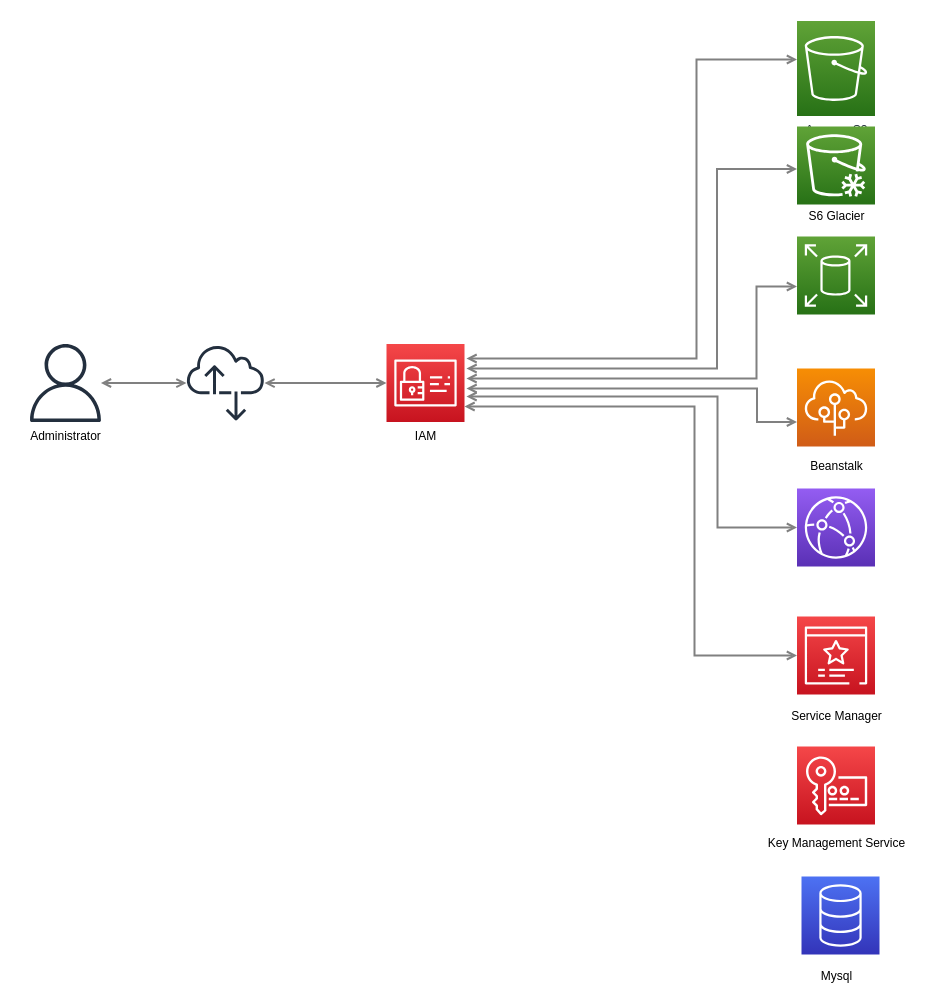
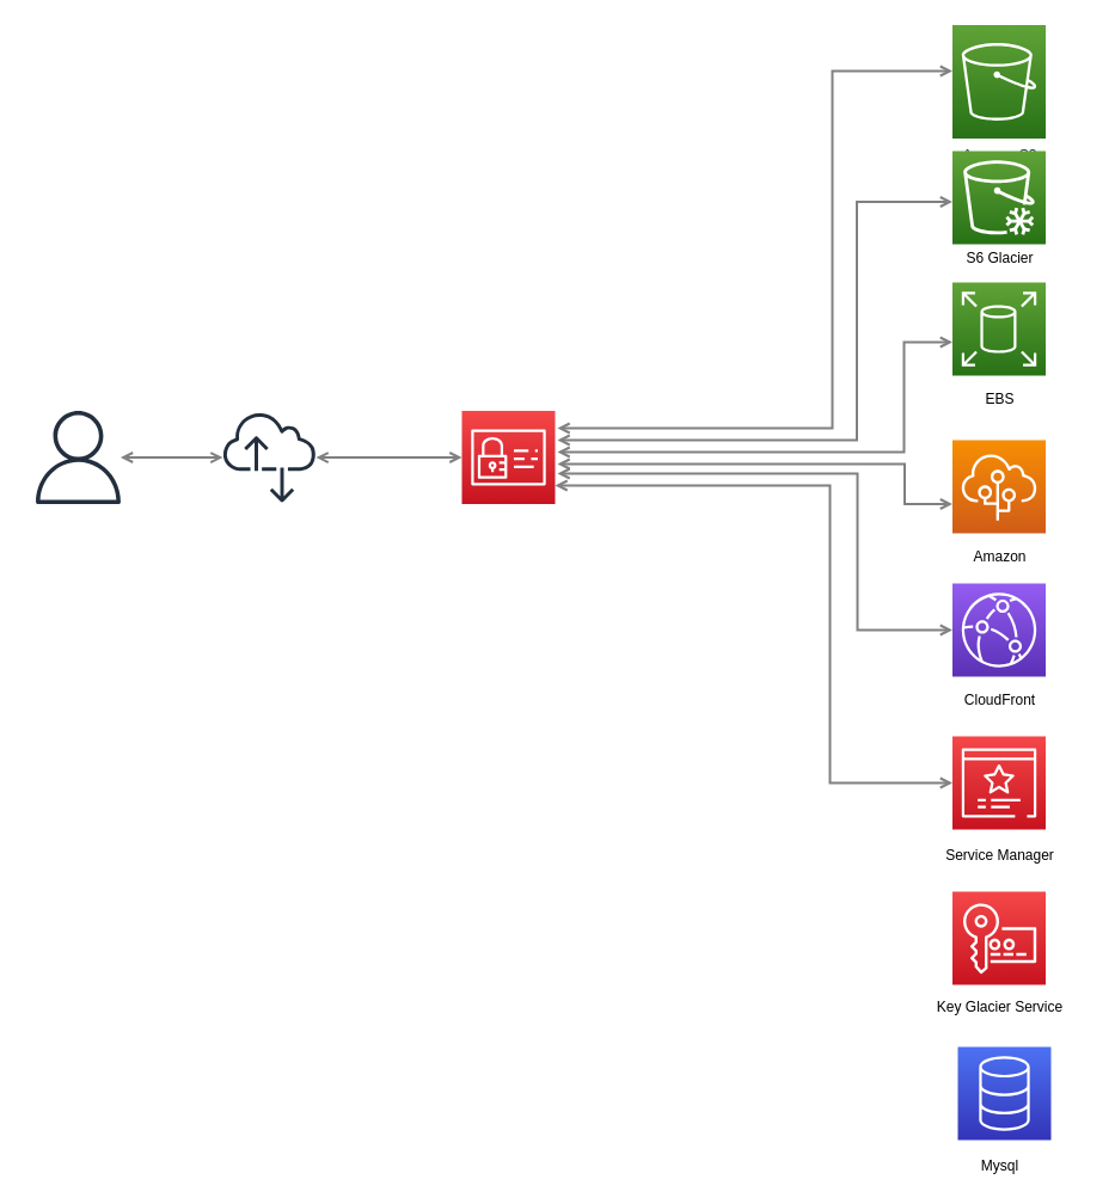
  <mxCell id="0" />
  <mxCell id="1" parent="0" />
  <mxCell id="2" style="edgeStyle=orthogonalEdgeStyle;rounded=0;orthogonalLoop=1;jettySize=auto;html=1;startArrow=open;startFill=0;endArrow=open;endFill=0;strokeWidth=2;strokeColor=#808080;" parent="1" target="10" edge="1"><mxGeometry relative="1" as="geometry"><Array as="points"><mxPoint x="696" y="358" /><mxPoint x="696" y="59" /></Array><mxPoint x="466" y="358" as="sourcePoint" /></mxGeometry></mxCell>
  <mxCell id="3" style="edgeStyle=orthogonalEdgeStyle;rounded=0;orthogonalLoop=1;jettySize=auto;html=1;startArrow=open;startFill=0;endArrow=open;endFill=0;strokeWidth=2;strokeColor=#808080;" parent="1" edge="1"><mxGeometry relative="1" as="geometry"><Array as="points"><mxPoint x="716.5" y="367.5" /><mxPoint x="716.5" y="168.5" /></Array><mxPoint x="466" y="368" as="sourcePoint" /><mxPoint x="796.5" y="168.5" as="targetPoint" /></mxGeometry></mxCell>
  <mxCell id="4" style="edgeStyle=orthogonalEdgeStyle;rounded=0;orthogonalLoop=1;jettySize=auto;html=1;startArrow=open;startFill=0;endArrow=open;endFill=0;strokeWidth=2;strokeColor=#808080;" parent="1" edge="1"><mxGeometry relative="1" as="geometry"><Array as="points"><mxPoint x="756" y="378" /><mxPoint x="756" y="286" /></Array><mxPoint x="466" y="378" as="sourcePoint" /><mxPoint x="796.5" y="286" as="targetPoint" /></mxGeometry></mxCell>
  <mxCell id="5" style="edgeStyle=orthogonalEdgeStyle;rounded=0;orthogonalLoop=1;jettySize=auto;html=1;startArrow=open;startFill=0;endArrow=open;endFill=0;strokeWidth=2;strokeColor=#808080;" parent="1" edge="1"><mxGeometry relative="1" as="geometry"><Array as="points"><mxPoint x="756.5" y="387.5" /><mxPoint x="756.5" y="421.5" /></Array><mxPoint x="466" y="388" as="sourcePoint" /><mxPoint x="796.5" y="421.5" as="targetPoint" /></mxGeometry></mxCell>
  <mxCell id="6" style="edgeStyle=orthogonalEdgeStyle;rounded=0;orthogonalLoop=1;jettySize=auto;html=1;startArrow=open;startFill=0;endArrow=open;endFill=0;strokeWidth=2;strokeColor=#808080;entryX=0;entryY=0.5;entryDx=0;entryDy=0;entryPerimeter=0;" parent="1" source="11" target="13" edge="1"><mxGeometry relative="1" as="geometry"><Array as="points"><mxPoint x="316" y="383" /><mxPoint x="316" y="383" /></Array><mxPoint x="376" y="383" as="targetPoint" /></mxGeometry></mxCell>
  <mxCell id="7" style="edgeStyle=orthogonalEdgeStyle;rounded=0;orthogonalLoop=1;jettySize=auto;html=1;startArrow=open;startFill=0;endArrow=open;endFill=0;strokeWidth=2;strokeColor=#808080;entryX=0;entryY=0.5;entryDx=0;entryDy=0;entryPerimeter=0;" parent="1" target="28" edge="1"><mxGeometry relative="1" as="geometry"><Array as="points"><mxPoint x="496" y="396" /><mxPoint x="717" y="396" /><mxPoint x="717" y="527" /></Array><mxPoint x="466" y="396" as="sourcePoint" /></mxGeometry></mxCell>
  <mxCell id="8" style="edgeStyle=orthogonalEdgeStyle;rounded=0;orthogonalLoop=1;jettySize=auto;html=1;startArrow=open;startFill=0;endArrow=open;endFill=0;strokeWidth=2;strokeColor=#808080;" parent="1" target="34" edge="1"><mxGeometry relative="1" as="geometry"><Array as="points"><mxPoint x="694" y="406" /><mxPoint x="694" y="655" /></Array><mxPoint x="464" y="406" as="sourcePoint" /><mxPoint x="794.5" y="746.5" as="targetPoint" /></mxGeometry></mxCell>
  <mxCell id="9" style="edgeStyle=orthogonalEdgeStyle;rounded=0;orthogonalLoop=1;jettySize=auto;html=1;startArrow=open;startFill=0;endArrow=open;endFill=0;strokeWidth=2;strokeColor=#808080;" parent="1" source="22" target="11" edge="1"><mxGeometry relative="1" as="geometry"><mxPoint x="106" y="383" as="sourcePoint" /><mxPoint x="586.5" y="392.5" as="targetPoint" /><Array as="points" /></mxGeometry></mxCell>
  <mxCell id="10" value="Amazon S3" style="outlineConnect=0;fontColor=#232F3E;gradientColor=#60A337;gradientDirection=north;fillColor=#277116;strokeColor=#ffffff;dashed=0;verticalLabelPosition=bottom;verticalAlign=top;align=center;html=1;fontSize=12;fontStyle=0;aspect=fixed;shape=mxgraph.aws4.resourceIcon;resIcon=mxgraph.aws4.s3;labelBackgroundColor=#ffffff;" parent="1" vertex="1"><mxGeometry x="796.5" y="20.5" width="78" height="95" as="geometry" /></mxCell>
  <mxCell id="11" value="" style="outlineConnect=0;fontColor=#232F3E;gradientColor=none;fillColor=#232F3E;strokeColor=none;dashed=0;verticalLabelPosition=bottom;verticalAlign=top;align=center;html=1;fontSize=12;fontStyle=0;aspect=fixed;pointerEvents=1;shape=mxgraph.aws4.internet_alt2;" vertex="1" parent="1"><mxGeometry x="186" y="343.5" width="78" height="78" as="geometry" /></mxCell>
  <mxCell id="12" value="" style="group" vertex="1" connectable="0" parent="1"><mxGeometry x="386" y="343.5" width="78" height="102.5" as="geometry" /></mxCell>
  <mxCell id="13" value="" style="points=[[0,0,0],[0.25,0,0],[0.5,0,0],[0.75,0,0],[1,0,0],[0,1,0],[0.25,1,0],[0.5,1,0],[0.75,1,0],[1,1,0],[0,0.25,0],[0,0.5,0],[0,0.75,0],[1,0.25,0],[1,0.5,0],[1,0.75,0]];outlineConnect=0;fontColor=#232F3E;gradientColor=#F54749;gradientDirection=north;fillColor=#C7131F;strokeColor=#ffffff;dashed=0;verticalLabelPosition=bottom;verticalAlign=top;align=center;html=1;fontSize=12;fontStyle=0;aspect=fixed;shape=mxgraph.aws4.resourceIcon;resIcon=mxgraph.aws4.identity_and_access_management;" vertex="1" parent="12"><mxGeometry width="78" height="78" as="geometry" /></mxCell>
- <mxCell id="14" value="IAM" style="text;html=1;resizable=0;autosize=1;align=center;verticalAlign=middle;points=[];fillColor=none;strokeColor=none;rounded=0;" vertex="1" parent="12"><mxGeometry x="19" y="82.5" width="40" height="20" as="geometry" /></mxCell>
  <mxCell id="15" value="" style="group" vertex="1" connectable="0" parent="1"><mxGeometry x="796.5" y="126" width="78" height="100" as="geometry" /></mxCell>
  <mxCell id="16" value="" style="points=[[0,0,0],[0.25,0,0],[0.5,0,0],[0.75,0,0],[1,0,0],[0,1,0],[0.25,1,0],[0.5,1,0],[0.75,1,0],[1,1,0],[0,0.25,0],[0,0.5,0],[0,0.75,0],[1,0.25,0],[1,0.5,0],[1,0.75,0]];outlineConnect=0;fontColor=#232F3E;gradientColor=#60A337;gradientDirection=north;fillColor=#277116;strokeColor=#ffffff;dashed=0;verticalLabelPosition=bottom;verticalAlign=top;align=center;html=1;fontSize=12;fontStyle=0;aspect=fixed;shape=mxgraph.aws4.resourceIcon;resIcon=mxgraph.aws4.glacier;" vertex="1" parent="15"><mxGeometry width="78" height="78" as="geometry" /></mxCell>
  <mxCell id="17" value="S6 Glacier" style="text;html=1;resizable=0;autosize=1;align=center;verticalAlign=middle;points=[];fillColor=none;strokeColor=none;rounded=0;" vertex="1" parent="15"><mxGeometry x="4" y="80" width="70" height="20" as="geometry" /></mxCell>
  <mxCell id="18" value="" style="group" vertex="1" connectable="0" parent="1"><mxGeometry x="796.5" y="236" width="78" height="107.5" as="geometry" /></mxCell>
  <mxCell id="19" value="" style="points=[[0,0,0],[0.25,0,0],[0.5,0,0],[0.75,0,0],[1,0,0],[0,1,0],[0.25,1,0],[0.5,1,0],[0.75,1,0],[1,1,0],[0,0.25,0],[0,0.5,0],[0,0.75,0],[1,0.25,0],[1,0.5,0],[1,0.75,0]];outlineConnect=0;fontColor=#232F3E;gradientColor=#60A337;gradientDirection=north;fillColor=#277116;strokeColor=#ffffff;dashed=0;verticalLabelPosition=bottom;verticalAlign=top;align=center;html=1;fontSize=12;fontStyle=0;aspect=fixed;shape=mxgraph.aws4.resourceIcon;resIcon=mxgraph.aws4.elastic_block_store;" vertex="1" parent="18"><mxGeometry width="78" height="78" as="geometry" /></mxCell>
+ <mxCell id="20" value="EBS" style="text;html=1;resizable=0;autosize=1;align=center;verticalAlign=middle;points=[];fillColor=none;strokeColor=none;rounded=0;" vertex="1" parent="18"><mxGeometry x="19" y="87.5" width="40" height="20" as="geometry" /></mxCell>
  <mxCell id="21" value="" style="group" vertex="1" connectable="0" parent="1"><mxGeometry x="20" y="343.5" width="90" height="102.5" as="geometry" /></mxCell>
  <mxCell id="22" value="" style="outlineConnect=0;fontColor=#232F3E;gradientColor=none;fillColor=#232F3E;strokeColor=none;dashed=0;verticalLabelPosition=bottom;verticalAlign=top;align=center;html=1;fontSize=12;fontStyle=0;aspect=fixed;pointerEvents=1;shape=mxgraph.aws4.user;" vertex="1" parent="21"><mxGeometry x="6" width="78" height="78" as="geometry" /></mxCell>
- <mxCell id="23" value="Administrator" style="text;html=1;resizable=0;autosize=1;align=center;verticalAlign=middle;points=[];fillColor=none;strokeColor=none;rounded=0;" vertex="1" parent="21"><mxGeometry y="82.5" width="90" height="20" as="geometry" /></mxCell>
  <mxCell id="24" value="" style="group" vertex="1" connectable="0" parent="1"><mxGeometry x="796.5" y="368" width="78" height="108" as="geometry" /></mxCell>
  <mxCell id="25" value="" style="points=[[0,0,0],[0.25,0,0],[0.5,0,0],[0.75,0,0],[1,0,0],[0,1,0],[0.25,1,0],[0.5,1,0],[0.75,1,0],[1,1,0],[0,0.25,0],[0,0.5,0],[0,0.75,0],[1,0.25,0],[1,0.5,0],[1,0.75,0]];outlineConnect=0;fontColor=#232F3E;gradientColor=#F78E04;gradientDirection=north;fillColor=#D05C17;strokeColor=#ffffff;dashed=0;verticalLabelPosition=bottom;verticalAlign=top;align=center;html=1;fontSize=12;fontStyle=0;aspect=fixed;shape=mxgraph.aws4.resourceIcon;resIcon=mxgraph.aws4.elastic_beanstalk;" vertex="1" parent="24"><mxGeometry width="78" height="78" as="geometry" /></mxCell>
- <mxCell id="26" value="Beanstalk" style="text;html=1;resizable=0;autosize=1;align=center;verticalAlign=middle;points=[];fillColor=none;strokeColor=none;rounded=0;" vertex="1" parent="24"><mxGeometry x="4" y="88" width="70" height="20" as="geometry" /></mxCell>
+ <mxCell id="26" value="Amazon" style="text;html=1;resizable=0;autosize=1;align=center;verticalAlign=middle;points=[];fillColor=none;strokeColor=none;rounded=0;" vertex="1" parent="24"><mxGeometry x="4" y="88" width="70" height="20" as="geometry" /></mxCell>
  <mxCell id="27" value="" style="group" vertex="1" connectable="0" parent="1"><mxGeometry x="796.5" y="488" width="78" height="108" as="geometry" /></mxCell>
  <mxCell id="28" value="" style="points=[[0,0,0],[0.25,0,0],[0.5,0,0],[0.75,0,0],[1,0,0],[0,1,0],[0.25,1,0],[0.5,1,0],[0.75,1,0],[1,1,0],[0,0.25,0],[0,0.5,0],[0,0.75,0],[1,0.25,0],[1,0.5,0],[1,0.75,0]];outlineConnect=0;fontColor=#232F3E;gradientColor=#945DF2;gradientDirection=north;fillColor=#5A30B5;strokeColor=#ffffff;dashed=0;verticalLabelPosition=bottom;verticalAlign=top;align=center;html=1;fontSize=12;fontStyle=0;aspect=fixed;shape=mxgraph.aws4.resourceIcon;resIcon=mxgraph.aws4.cloudfront;" vertex="1" parent="27"><mxGeometry width="78" height="78" as="geometry" /></mxCell>
+ <mxCell id="29" value="CloudFront" style="text;html=1;resizable=0;autosize=1;align=center;verticalAlign=middle;points=[];fillColor=none;strokeColor=none;rounded=0;" vertex="1" parent="27"><mxGeometry x="4" y="88" width="70" height="20" as="geometry" /></mxCell>
  <mxCell id="30" value="" style="group" vertex="1" connectable="0" parent="1"><mxGeometry x="760.5" y="746" width="150" height="107" as="geometry" /></mxCell>
  <mxCell id="31" value="" style="points=[[0,0,0],[0.25,0,0],[0.5,0,0],[0.75,0,0],[1,0,0],[0,1,0],[0.25,1,0],[0.5,1,0],[0.75,1,0],[1,1,0],[0,0.25,0],[0,0.5,0],[0,0.75,0],[1,0.25,0],[1,0.5,0],[1,0.75,0]];outlineConnect=0;fontColor=#232F3E;gradientColor=#F54749;gradientDirection=north;fillColor=#C7131F;strokeColor=#ffffff;dashed=0;verticalLabelPosition=bottom;verticalAlign=top;align=center;html=1;fontSize=12;fontStyle=0;aspect=fixed;shape=mxgraph.aws4.resourceIcon;resIcon=mxgraph.aws4.key_management_service;" vertex="1" parent="30"><mxGeometry x="36" width="78" height="78" as="geometry" /></mxCell>
- <mxCell id="32" value="Key Management Service" style="text;html=1;resizable=0;autosize=1;align=center;verticalAlign=middle;points=[];fillColor=none;strokeColor=none;rounded=0;" vertex="1" parent="30"><mxGeometry y="87" width="150" height="20" as="geometry" /></mxCell>
+ <mxCell id="32" value="Key Glacier Service" style="text;html=1;resizable=0;autosize=1;align=center;verticalAlign=middle;points=[];fillColor=none;strokeColor=none;rounded=0;" vertex="1" parent="30"><mxGeometry y="87" width="150" height="20" as="geometry" /></mxCell>
  <mxCell id="33" value="" style="group" vertex="1" connectable="0" parent="1"><mxGeometry x="775.5" y="616" width="120" height="110" as="geometry" /></mxCell>
  <mxCell id="34" value="" style="points=[[0,0,0],[0.25,0,0],[0.5,0,0],[0.75,0,0],[1,0,0],[0,1,0],[0.25,1,0],[0.5,1,0],[0.75,1,0],[1,1,0],[0,0.25,0],[0,0.5,0],[0,0.75,0],[1,0.25,0],[1,0.5,0],[1,0.75,0]];outlineConnect=0;fontColor=#232F3E;gradientColor=#F54749;gradientDirection=north;fillColor=#C7131F;strokeColor=#ffffff;dashed=0;verticalLabelPosition=bottom;verticalAlign=top;align=center;html=1;fontSize=12;fontStyle=0;aspect=fixed;shape=mxgraph.aws4.resourceIcon;resIcon=mxgraph.aws4.certificate_manager_3;" vertex="1" parent="33"><mxGeometry x="21" width="78" height="78" as="geometry" /></mxCell>
  <mxCell id="35" value="Service Manager" style="text;html=1;resizable=0;autosize=1;align=center;verticalAlign=middle;points=[];fillColor=none;strokeColor=none;rounded=0;" vertex="1" parent="33"><mxGeometry y="90" width="120" height="20" as="geometry" /></mxCell>
  <mxCell id="36" value="" style="points=[[0,0,0],[0.25,0,0],[0.5,0,0],[0.75,0,0],[1,0,0],[0,1,0],[0.25,1,0],[0.5,1,0],[0.75,1,0],[1,1,0],[0,0.25,0],[0,0.5,0],[0,0.75,0],[1,0.25,0],[1,0.5,0],[1,0.75,0]];outlineConnect=0;fontColor=#232F3E;gradientColor=#4D72F3;gradientDirection=north;fillColor=#3334B9;strokeColor=#ffffff;dashed=0;verticalLabelPosition=bottom;verticalAlign=top;align=center;html=1;fontSize=12;fontStyle=0;aspect=fixed;shape=mxgraph.aws4.resourceIcon;resIcon=mxgraph.aws4.database;" vertex="1" parent="1"><mxGeometry x="801" y="876" width="78" height="78" as="geometry" /></mxCell>
  <mxCell id="37" value="Mysql" style="text;html=1;resizable=0;autosize=1;align=center;verticalAlign=middle;points=[];fillColor=none;strokeColor=none;rounded=0;" vertex="1" parent="1"><mxGeometry x="810.5" y="966" width="50" height="20" as="geometry" /></mxCell>
